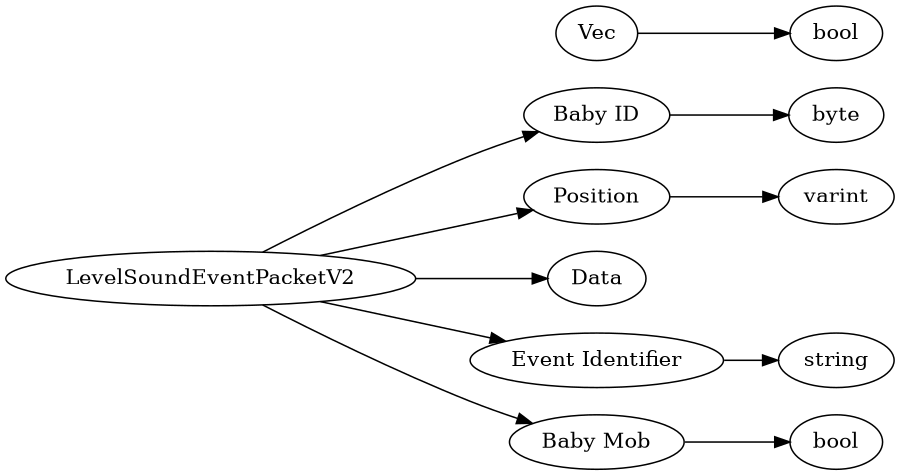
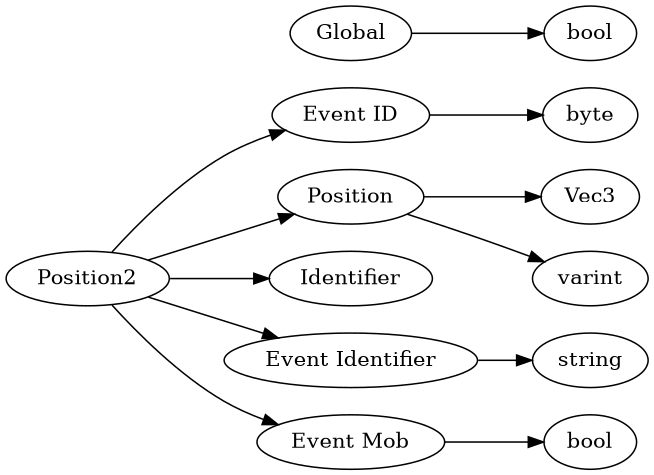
  digraph {
    rankdir=LR
    n1 [label=byte]
+   n2 [label=Vec3]
    n3 [label=varint]
    n4 [label=string]
    n5 [label=bool]
    n6 [label=bool]
-   n7 [label=LevelSoundEventPacketV2]
-   n8 [label="Baby ID"]
+   n7 [label=Position2]
+   n8 [label="Event ID"]
    n9 [label=Position]
-   n10 [label=Data]
+   n10 [label=Identifier]
    n11 [label="Event Identifier"]
-   n12 [label="Baby Mob"]
-   n13 [label=Vec]
+   n12 [label="Event Mob"]
+   n13 [label=Global]
    subgraph sub_1 {
      rank=max
      n1
+     n2
      n3
      n4
      n5
      n6
    }
    n7 -> n8
    n7 -> n9
    n7 -> n10
    n7 -> n11
    n7 -> n12
    n8 -> n1
+   n9 -> n2
    n9 -> n3
    n11 -> n4
    n12 -> n5
    n13 -> n6
  }
